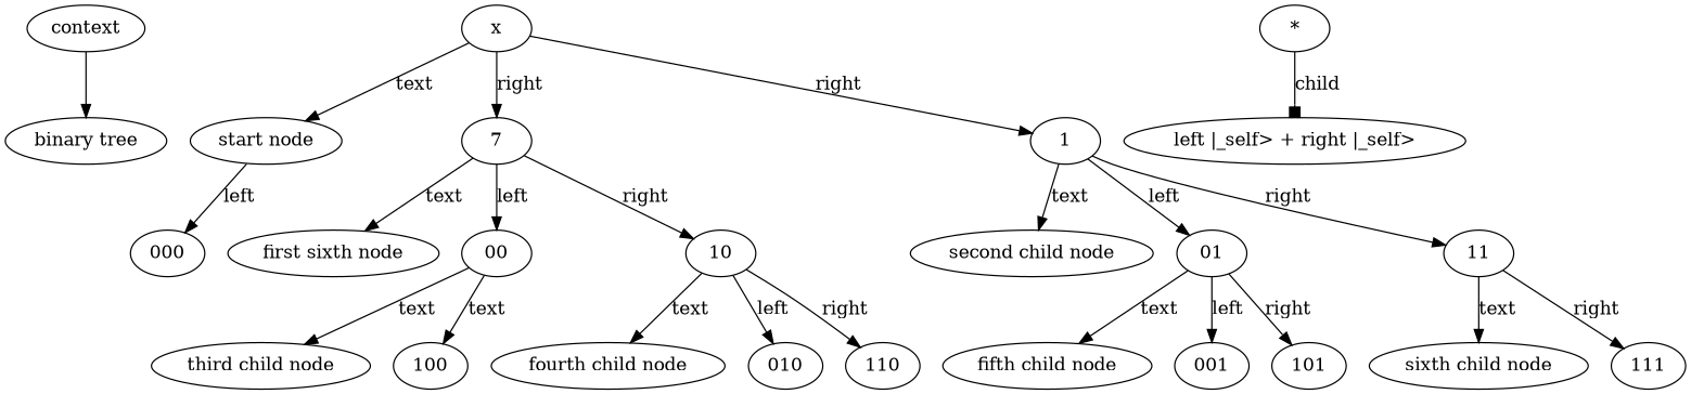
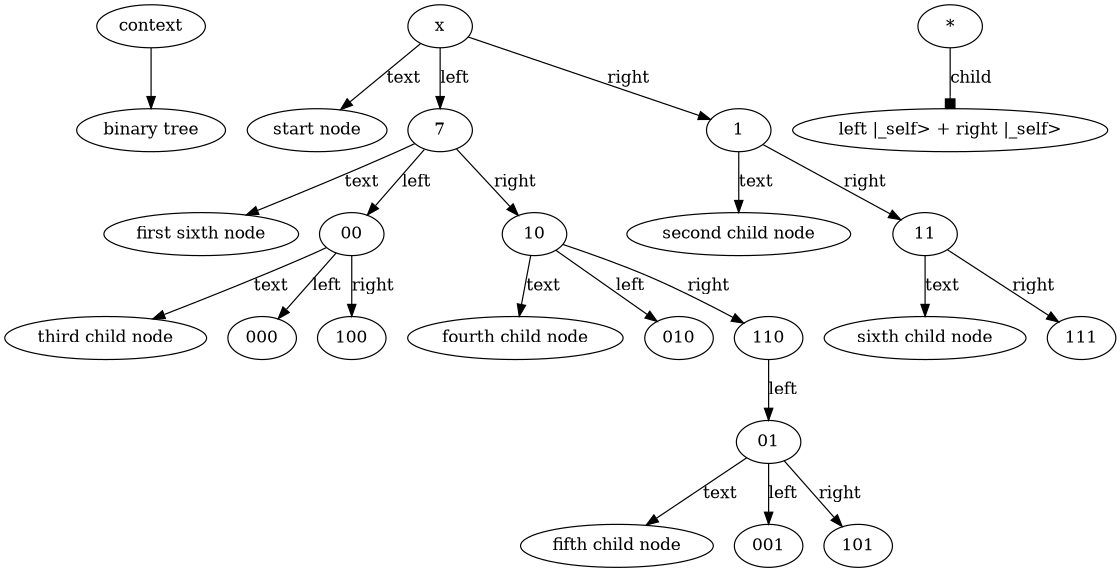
  digraph {
    edge [arrowhead=normal]
    context
    "binary tree"
    x
    "start node"
    n5 [label=7]
    1
    n7 [label="first sixth node"]
    00
    10
    "second child node"
    01
    11
    "third child node"
    000
    100
    "fourth child node"
    010
    110
    "fifth child node"
    001
    101
    "sixth child node"
    111
    "*"
    "left |_self> + right |_self>"
    context -> "binary tree" [arrowhead=""]
    x -> "start node" [label=text]
-   x -> n5 [label=right]
+   x -> n5 [label=left]
    x -> 1 [label=right]
    n5 -> n7 [label=text]
    n5 -> 00 [label=left]
    n5 -> 10 [label=right]
    1 -> "second child node" [label=text]
-   1 -> 01 [label=left]
+   110 -> 01 [label=left]
    1 -> 11 [label=right]
    00 -> "third child node" [label=text]
-   "start node" -> 000 [label=left]
-   00 -> 100 [label=text]
+   00 -> 000 [label=left]
+   00 -> 100 [label=right]
    10 -> "fourth child node" [label=text]
    10 -> 010 [label=left]
    10 -> 110 [label=right]
    01 -> "fifth child node" [label=text]
    01 -> 001 [label=left]
    01 -> 101 [label=right]
    11 -> "sixth child node" [label=text]
    11 -> 111 [label=right]
    "*" -> "left |_self> + right |_self>" [arrowhead=box label=child]
  }
